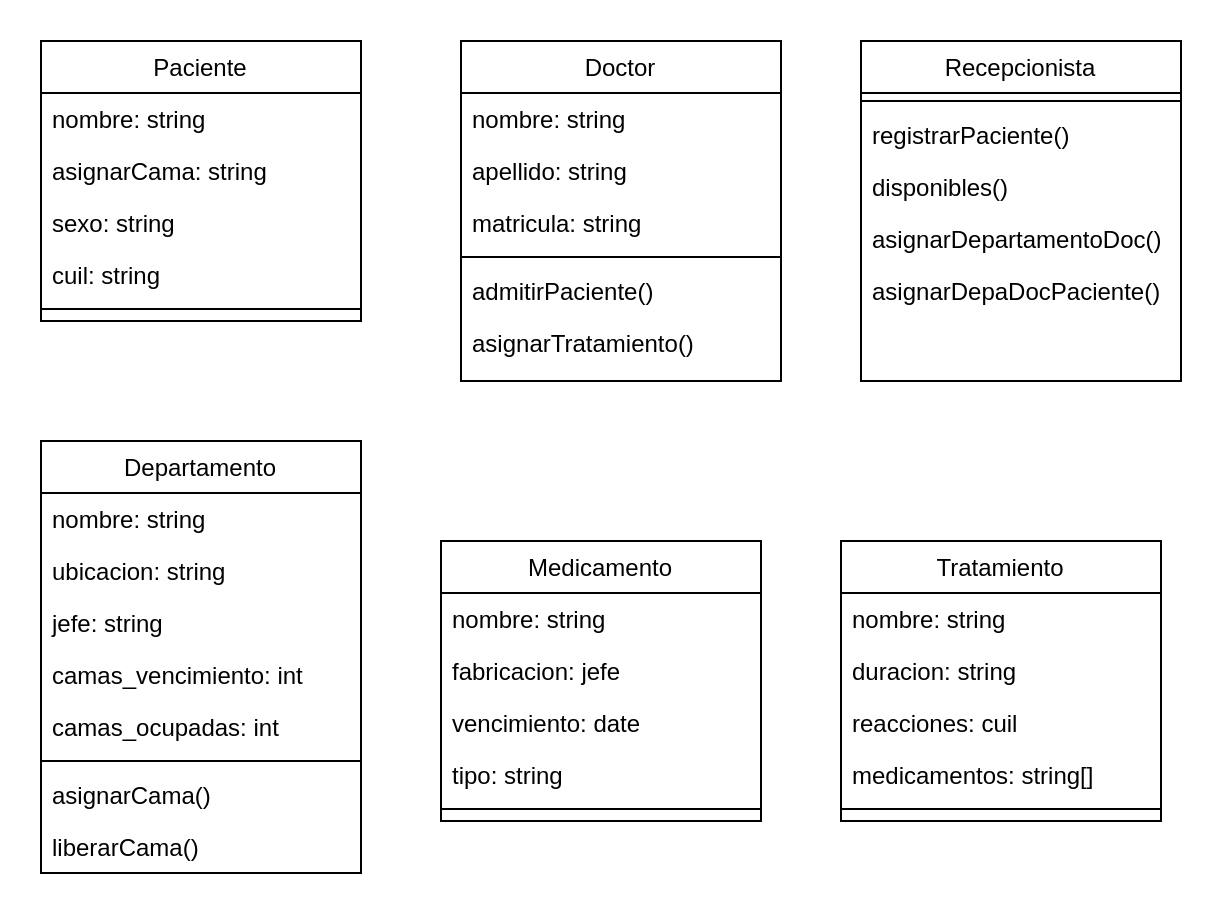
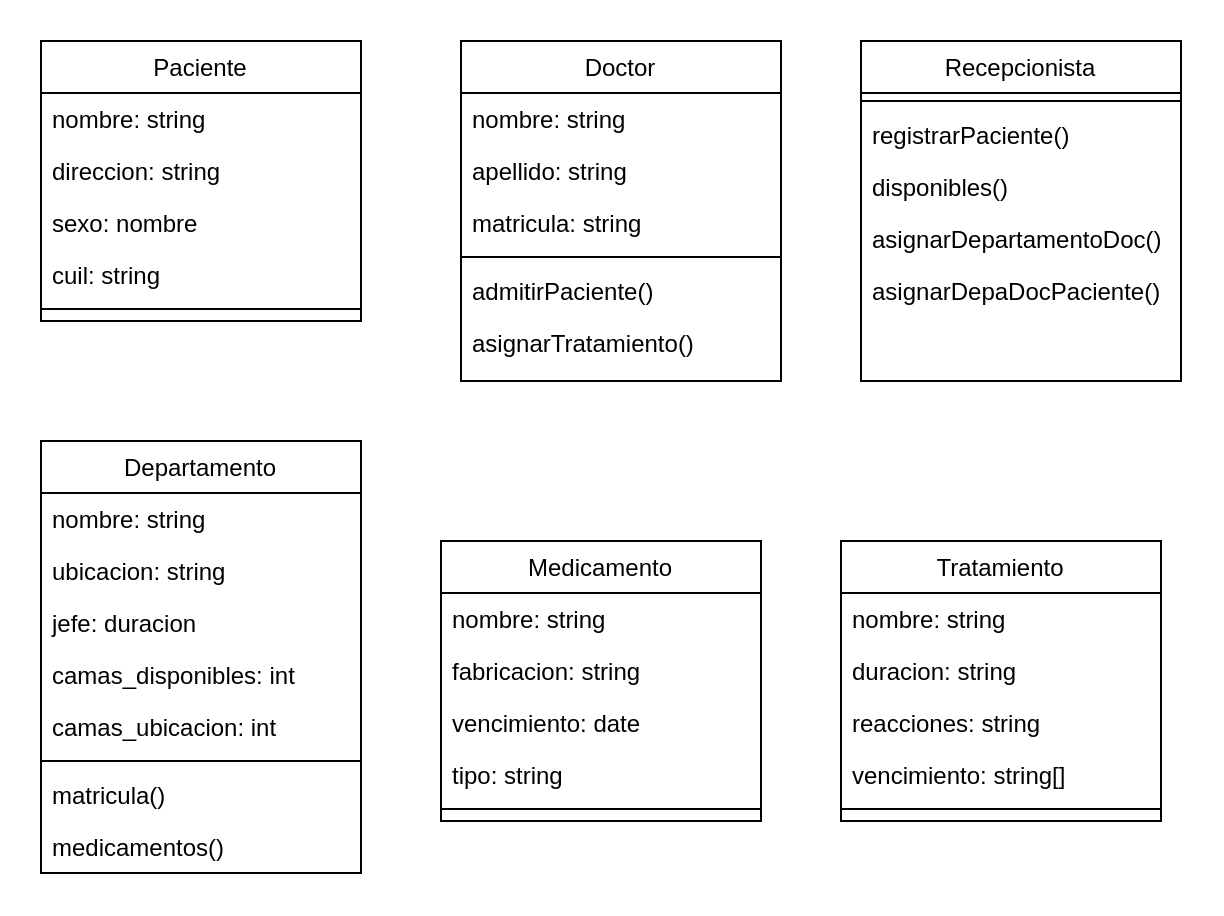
  <mxCell id="0" />
  <mxCell id="1" parent="0" />
  <mxCell id="2" value="Paciente" style="swimlane;fontStyle=0;align=center;verticalAlign=top;childLayout=stackLayout;horizontal=1;startSize=26;horizontalStack=0;resizeParent=1;resizeLast=0;collapsible=1;marginBottom=0;rounded=0;shadow=0;strokeWidth=1;" parent="1" vertex="1"><mxGeometry x="20" y="20" width="160" height="140" as="geometry"><mxRectangle x="550" y="140" width="160" height="26" as="alternateBounds" /></mxGeometry></mxCell>
  <mxCell id="3" value="nombre: string" style="text;align=left;verticalAlign=top;spacingLeft=4;spacingRight=4;overflow=hidden;rotatable=0;points=[[0,0.5],[1,0.5]];portConstraint=eastwest;" parent="2" vertex="1"><mxGeometry y="26" width="160" height="26" as="geometry" /></mxCell>
- <mxCell id="4" value="asignarCama: string" style="text;align=left;verticalAlign=top;spacingLeft=4;spacingRight=4;overflow=hidden;rotatable=0;points=[[0,0.5],[1,0.5]];portConstraint=eastwest;rounded=0;shadow=0;html=0;" parent="2" vertex="1"><mxGeometry y="52" width="160" height="26" as="geometry" /></mxCell>
- <mxCell id="5" value="sexo: string" style="text;align=left;verticalAlign=top;spacingLeft=4;spacingRight=4;overflow=hidden;rotatable=0;points=[[0,0.5],[1,0.5]];portConstraint=eastwest;rounded=0;shadow=0;html=0;" parent="2" vertex="1"><mxGeometry y="78" width="160" height="26" as="geometry" /></mxCell>
+ <mxCell id="4" value="direccion: string" style="text;align=left;verticalAlign=top;spacingLeft=4;spacingRight=4;overflow=hidden;rotatable=0;points=[[0,0.5],[1,0.5]];portConstraint=eastwest;rounded=0;shadow=0;html=0;" parent="2" vertex="1"><mxGeometry y="52" width="160" height="26" as="geometry" /></mxCell>
+ <mxCell id="5" value="sexo: nombre" style="text;align=left;verticalAlign=top;spacingLeft=4;spacingRight=4;overflow=hidden;rotatable=0;points=[[0,0.5],[1,0.5]];portConstraint=eastwest;rounded=0;shadow=0;html=0;" parent="2" vertex="1"><mxGeometry y="78" width="160" height="26" as="geometry" /></mxCell>
  <mxCell id="6" value="cuil: string" style="text;align=left;verticalAlign=top;spacingLeft=4;spacingRight=4;overflow=hidden;rotatable=0;points=[[0,0.5],[1,0.5]];portConstraint=eastwest;rounded=0;shadow=0;html=0;" parent="2" vertex="1"><mxGeometry y="104" width="160" height="26" as="geometry" /></mxCell>
  <mxCell id="7" value="" style="line;html=1;strokeWidth=1;align=left;verticalAlign=middle;spacingTop=-1;spacingLeft=3;spacingRight=3;rotatable=0;labelPosition=right;points=[];portConstraint=eastwest;" parent="2" vertex="1"><mxGeometry y="130" width="160" height="8" as="geometry" /></mxCell>
  <mxCell id="8" value="Doctor" style="swimlane;fontStyle=0;align=center;verticalAlign=top;childLayout=stackLayout;horizontal=1;startSize=26;horizontalStack=0;resizeParent=1;resizeLast=0;collapsible=1;marginBottom=0;rounded=0;shadow=0;strokeWidth=1;" vertex="1" parent="1"><mxGeometry x="230" y="20" width="160" height="170" as="geometry"><mxRectangle x="550" y="140" width="160" height="26" as="alternateBounds" /></mxGeometry></mxCell>
  <mxCell id="9" value="nombre: string" style="text;align=left;verticalAlign=top;spacingLeft=4;spacingRight=4;overflow=hidden;rotatable=0;points=[[0,0.5],[1,0.5]];portConstraint=eastwest;" vertex="1" parent="8"><mxGeometry y="26" width="160" height="26" as="geometry" /></mxCell>
  <mxCell id="10" value="apellido: string" style="text;align=left;verticalAlign=top;spacingLeft=4;spacingRight=4;overflow=hidden;rotatable=0;points=[[0,0.5],[1,0.5]];portConstraint=eastwest;rounded=0;shadow=0;html=0;" vertex="1" parent="8"><mxGeometry y="52" width="160" height="26" as="geometry" /></mxCell>
  <mxCell id="11" value="matricula: string" style="text;align=left;verticalAlign=top;spacingLeft=4;spacingRight=4;overflow=hidden;rotatable=0;points=[[0,0.5],[1,0.5]];portConstraint=eastwest;rounded=0;shadow=0;html=0;" vertex="1" parent="8"><mxGeometry y="78" width="160" height="26" as="geometry" /></mxCell>
  <mxCell id="12" value="" style="line;html=1;strokeWidth=1;align=left;verticalAlign=middle;spacingTop=-1;spacingLeft=3;spacingRight=3;rotatable=0;labelPosition=right;points=[];portConstraint=eastwest;" vertex="1" parent="8"><mxGeometry y="104" width="160" height="8" as="geometry" /></mxCell>
  <mxCell id="13" value="admitirPaciente()" style="text;align=left;verticalAlign=top;spacingLeft=4;spacingRight=4;overflow=hidden;rotatable=0;points=[[0,0.5],[1,0.5]];portConstraint=eastwest;" vertex="1" parent="8"><mxGeometry y="112" width="160" height="26" as="geometry" /></mxCell>
  <mxCell id="14" value="asignarTratamiento()" style="text;align=left;verticalAlign=top;spacingLeft=4;spacingRight=4;overflow=hidden;rotatable=0;points=[[0,0.5],[1,0.5]];portConstraint=eastwest;" vertex="1" parent="8"><mxGeometry y="138" width="160" height="26" as="geometry" /></mxCell>
  <mxCell id="15" value="Departamento" style="swimlane;fontStyle=0;align=center;verticalAlign=top;childLayout=stackLayout;horizontal=1;startSize=26;horizontalStack=0;resizeParent=1;resizeLast=0;collapsible=1;marginBottom=0;rounded=0;shadow=0;strokeWidth=1;" vertex="1" parent="1"><mxGeometry x="20" y="220" width="160" height="216" as="geometry"><mxRectangle x="550" y="140" width="160" height="26" as="alternateBounds" /></mxGeometry></mxCell>
  <mxCell id="16" value="nombre: string" style="text;align=left;verticalAlign=top;spacingLeft=4;spacingRight=4;overflow=hidden;rotatable=0;points=[[0,0.5],[1,0.5]];portConstraint=eastwest;" vertex="1" parent="15"><mxGeometry y="26" width="160" height="26" as="geometry" /></mxCell>
  <mxCell id="17" value="ubicacion: string" style="text;align=left;verticalAlign=top;spacingLeft=4;spacingRight=4;overflow=hidden;rotatable=0;points=[[0,0.5],[1,0.5]];portConstraint=eastwest;rounded=0;shadow=0;html=0;" vertex="1" parent="15"><mxGeometry y="52" width="160" height="26" as="geometry" /></mxCell>
- <mxCell id="18" value="jefe: string" style="text;align=left;verticalAlign=top;spacingLeft=4;spacingRight=4;overflow=hidden;rotatable=0;points=[[0,0.5],[1,0.5]];portConstraint=eastwest;rounded=0;shadow=0;html=0;" vertex="1" parent="15"><mxGeometry y="78" width="160" height="26" as="geometry" /></mxCell>
- <mxCell id="19" value="camas_vencimiento: int" style="text;align=left;verticalAlign=top;spacingLeft=4;spacingRight=4;overflow=hidden;rotatable=0;points=[[0,0.5],[1,0.5]];portConstraint=eastwest;rounded=0;shadow=0;html=0;" vertex="1" parent="15"><mxGeometry y="104" width="160" height="26" as="geometry" /></mxCell>
- <mxCell id="20" value="camas_ocupadas: int" style="text;align=left;verticalAlign=top;spacingLeft=4;spacingRight=4;overflow=hidden;rotatable=0;points=[[0,0.5],[1,0.5]];portConstraint=eastwest;rounded=0;shadow=0;html=0;" vertex="1" parent="15"><mxGeometry y="130" width="160" height="26" as="geometry" /></mxCell>
+ <mxCell id="18" value="jefe: duracion" style="text;align=left;verticalAlign=top;spacingLeft=4;spacingRight=4;overflow=hidden;rotatable=0;points=[[0,0.5],[1,0.5]];portConstraint=eastwest;rounded=0;shadow=0;html=0;" vertex="1" parent="15"><mxGeometry y="78" width="160" height="26" as="geometry" /></mxCell>
+ <mxCell id="19" value="camas_disponibles: int" style="text;align=left;verticalAlign=top;spacingLeft=4;spacingRight=4;overflow=hidden;rotatable=0;points=[[0,0.5],[1,0.5]];portConstraint=eastwest;rounded=0;shadow=0;html=0;" vertex="1" parent="15"><mxGeometry y="104" width="160" height="26" as="geometry" /></mxCell>
+ <mxCell id="20" value="camas_ubicacion: int" style="text;align=left;verticalAlign=top;spacingLeft=4;spacingRight=4;overflow=hidden;rotatable=0;points=[[0,0.5],[1,0.5]];portConstraint=eastwest;rounded=0;shadow=0;html=0;" vertex="1" parent="15"><mxGeometry y="130" width="160" height="26" as="geometry" /></mxCell>
  <mxCell id="21" value="" style="line;html=1;strokeWidth=1;align=left;verticalAlign=middle;spacingTop=-1;spacingLeft=3;spacingRight=3;rotatable=0;labelPosition=right;points=[];portConstraint=eastwest;" vertex="1" parent="15"><mxGeometry y="156" width="160" height="8" as="geometry" /></mxCell>
- <mxCell id="22" value="asignarCama()" style="text;align=left;verticalAlign=top;spacingLeft=4;spacingRight=4;overflow=hidden;rotatable=0;points=[[0,0.5],[1,0.5]];portConstraint=eastwest;" vertex="1" parent="15"><mxGeometry y="164" width="160" height="26" as="geometry" /></mxCell>
- <mxCell id="23" value="liberarCama()" style="text;align=left;verticalAlign=top;spacingLeft=4;spacingRight=4;overflow=hidden;rotatable=0;points=[[0,0.5],[1,0.5]];portConstraint=eastwest;" vertex="1" parent="15"><mxGeometry y="190" width="160" height="26" as="geometry" /></mxCell>
+ <mxCell id="22" value="matricula()" style="text;align=left;verticalAlign=top;spacingLeft=4;spacingRight=4;overflow=hidden;rotatable=0;points=[[0,0.5],[1,0.5]];portConstraint=eastwest;" vertex="1" parent="15"><mxGeometry y="164" width="160" height="26" as="geometry" /></mxCell>
+ <mxCell id="23" value="medicamentos()" style="text;align=left;verticalAlign=top;spacingLeft=4;spacingRight=4;overflow=hidden;rotatable=0;points=[[0,0.5],[1,0.5]];portConstraint=eastwest;" vertex="1" parent="15"><mxGeometry y="190" width="160" height="26" as="geometry" /></mxCell>
  <mxCell id="24" value="Medicamento" style="swimlane;fontStyle=0;align=center;verticalAlign=top;childLayout=stackLayout;horizontal=1;startSize=26;horizontalStack=0;resizeParent=1;resizeLast=0;collapsible=1;marginBottom=0;rounded=0;shadow=0;strokeWidth=1;" vertex="1" parent="1"><mxGeometry x="220" y="270" width="160" height="140" as="geometry"><mxRectangle x="550" y="140" width="160" height="26" as="alternateBounds" /></mxGeometry></mxCell>
  <mxCell id="25" value="nombre: string" style="text;align=left;verticalAlign=top;spacingLeft=4;spacingRight=4;overflow=hidden;rotatable=0;points=[[0,0.5],[1,0.5]];portConstraint=eastwest;" vertex="1" parent="24"><mxGeometry y="26" width="160" height="26" as="geometry" /></mxCell>
- <mxCell id="26" value="fabricacion: jefe" style="text;align=left;verticalAlign=top;spacingLeft=4;spacingRight=4;overflow=hidden;rotatable=0;points=[[0,0.5],[1,0.5]];portConstraint=eastwest;rounded=0;shadow=0;html=0;" vertex="1" parent="24"><mxGeometry y="52" width="160" height="26" as="geometry" /></mxCell>
+ <mxCell id="26" value="fabricacion: string" style="text;align=left;verticalAlign=top;spacingLeft=4;spacingRight=4;overflow=hidden;rotatable=0;points=[[0,0.5],[1,0.5]];portConstraint=eastwest;rounded=0;shadow=0;html=0;" vertex="1" parent="24"><mxGeometry y="52" width="160" height="26" as="geometry" /></mxCell>
  <mxCell id="27" value="vencimiento: date" style="text;align=left;verticalAlign=top;spacingLeft=4;spacingRight=4;overflow=hidden;rotatable=0;points=[[0,0.5],[1,0.5]];portConstraint=eastwest;rounded=0;shadow=0;html=0;" vertex="1" parent="24"><mxGeometry y="78" width="160" height="26" as="geometry" /></mxCell>
  <mxCell id="28" value="tipo: string" style="text;align=left;verticalAlign=top;spacingLeft=4;spacingRight=4;overflow=hidden;rotatable=0;points=[[0,0.5],[1,0.5]];portConstraint=eastwest;rounded=0;shadow=0;html=0;" vertex="1" parent="24"><mxGeometry y="104" width="160" height="26" as="geometry" /></mxCell>
  <mxCell id="29" value="" style="line;html=1;strokeWidth=1;align=left;verticalAlign=middle;spacingTop=-1;spacingLeft=3;spacingRight=3;rotatable=0;labelPosition=right;points=[];portConstraint=eastwest;" vertex="1" parent="24"><mxGeometry y="130" width="160" height="8" as="geometry" /></mxCell>
  <mxCell id="30" value="Tratamiento" style="swimlane;fontStyle=0;align=center;verticalAlign=top;childLayout=stackLayout;horizontal=1;startSize=26;horizontalStack=0;resizeParent=1;resizeLast=0;collapsible=1;marginBottom=0;rounded=0;shadow=0;strokeWidth=1;" vertex="1" parent="1"><mxGeometry x="420" y="270" width="160" height="140" as="geometry"><mxRectangle x="550" y="140" width="160" height="26" as="alternateBounds" /></mxGeometry></mxCell>
  <mxCell id="31" value="nombre: string" style="text;align=left;verticalAlign=top;spacingLeft=4;spacingRight=4;overflow=hidden;rotatable=0;points=[[0,0.5],[1,0.5]];portConstraint=eastwest;" vertex="1" parent="30"><mxGeometry y="26" width="160" height="26" as="geometry" /></mxCell>
  <mxCell id="32" value="duracion: string" style="text;align=left;verticalAlign=top;spacingLeft=4;spacingRight=4;overflow=hidden;rotatable=0;points=[[0,0.5],[1,0.5]];portConstraint=eastwest;rounded=0;shadow=0;html=0;" vertex="1" parent="30"><mxGeometry y="52" width="160" height="26" as="geometry" /></mxCell>
- <mxCell id="33" value="reacciones: cuil" style="text;align=left;verticalAlign=top;spacingLeft=4;spacingRight=4;overflow=hidden;rotatable=0;points=[[0,0.5],[1,0.5]];portConstraint=eastwest;rounded=0;shadow=0;html=0;" vertex="1" parent="30"><mxGeometry y="78" width="160" height="26" as="geometry" /></mxCell>
- <mxCell id="34" value="medicamentos: string[]" style="text;align=left;verticalAlign=top;spacingLeft=4;spacingRight=4;overflow=hidden;rotatable=0;points=[[0,0.5],[1,0.5]];portConstraint=eastwest;rounded=0;shadow=0;html=0;" vertex="1" parent="30"><mxGeometry y="104" width="160" height="26" as="geometry" /></mxCell>
+ <mxCell id="33" value="reacciones: string" style="text;align=left;verticalAlign=top;spacingLeft=4;spacingRight=4;overflow=hidden;rotatable=0;points=[[0,0.5],[1,0.5]];portConstraint=eastwest;rounded=0;shadow=0;html=0;" vertex="1" parent="30"><mxGeometry y="78" width="160" height="26" as="geometry" /></mxCell>
+ <mxCell id="34" value="vencimiento: string[]" style="text;align=left;verticalAlign=top;spacingLeft=4;spacingRight=4;overflow=hidden;rotatable=0;points=[[0,0.5],[1,0.5]];portConstraint=eastwest;rounded=0;shadow=0;html=0;" vertex="1" parent="30"><mxGeometry y="104" width="160" height="26" as="geometry" /></mxCell>
  <mxCell id="35" value="" style="line;html=1;strokeWidth=1;align=left;verticalAlign=middle;spacingTop=-1;spacingLeft=3;spacingRight=3;rotatable=0;labelPosition=right;points=[];portConstraint=eastwest;" vertex="1" parent="30"><mxGeometry y="130" width="160" height="8" as="geometry" /></mxCell>
  <mxCell id="36" value="Recepcionista" style="swimlane;fontStyle=0;align=center;verticalAlign=top;childLayout=stackLayout;horizontal=1;startSize=26;horizontalStack=0;resizeParent=1;resizeLast=0;collapsible=1;marginBottom=0;rounded=0;shadow=0;strokeWidth=1;" vertex="1" parent="1"><mxGeometry x="430" y="20" width="160" height="170" as="geometry"><mxRectangle x="550" y="140" width="160" height="26" as="alternateBounds" /></mxGeometry></mxCell>
  <mxCell id="37" value="" style="line;html=1;strokeWidth=1;align=left;verticalAlign=middle;spacingTop=-1;spacingLeft=3;spacingRight=3;rotatable=0;labelPosition=right;points=[];portConstraint=eastwest;" vertex="1" parent="36"><mxGeometry y="26" width="160" height="8" as="geometry" /></mxCell>
  <mxCell id="38" value="registrarPaciente()" style="text;align=left;verticalAlign=top;spacingLeft=4;spacingRight=4;overflow=hidden;rotatable=0;points=[[0,0.5],[1,0.5]];portConstraint=eastwest;" vertex="1" parent="36"><mxGeometry y="34" width="160" height="26" as="geometry" /></mxCell>
  <mxCell id="39" value="disponibles()" style="text;align=left;verticalAlign=top;spacingLeft=4;spacingRight=4;overflow=hidden;rotatable=0;points=[[0,0.5],[1,0.5]];portConstraint=eastwest;" vertex="1" parent="36"><mxGeometry y="60" width="160" height="26" as="geometry" /></mxCell>
  <mxCell id="40" value="asignarDepartamentoDoc()" style="text;align=left;verticalAlign=top;spacingLeft=4;spacingRight=4;overflow=hidden;rotatable=0;points=[[0,0.5],[1,0.5]];portConstraint=eastwest;" vertex="1" parent="36"><mxGeometry y="86" width="160" height="26" as="geometry" /></mxCell>
  <mxCell id="41" value="asignarDepaDocPaciente()" style="text;align=left;verticalAlign=top;spacingLeft=4;spacingRight=4;overflow=hidden;rotatable=0;points=[[0,0.5],[1,0.5]];portConstraint=eastwest;" vertex="1" parent="36"><mxGeometry y="112" width="160" height="26" as="geometry" /></mxCell>
